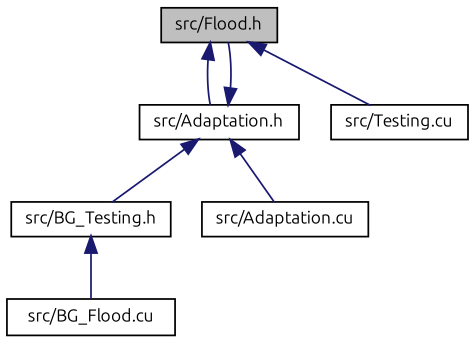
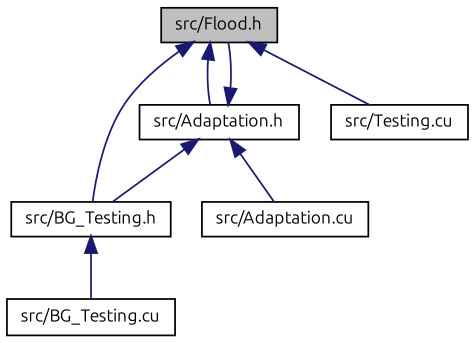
  digraph {
    fontname=Ubuntu
    node [color=black fillcolor=white fontname=Ubuntu fontsize=10 shape=record style=filled]
    edge [color=midnightblue dir=back fontname=Ubuntu fontsize=10 labelfontname=Helvetica labelfontsize=10 style=solid]
    n1 [fillcolor=grey75 fontcolor=black height=0.2 label="src/Flood.h" width=0.4]
    n2 [height=0.2 label="src/Adaptation.h" width=0.4]
    n3 [height=0.2 label="src/BG_Testing.h" width=0.4]
    n4 [height=0.2 label="src/Testing.cu" width=0.4]
    n5 [height=0.2 label="src/Adaptation.cu" width=0.4]
-   n6 [height=0.2 label="src/BG_Flood.cu" width=0.4]
+   n6 [height=0.2 label="src/BG_Testing.cu" width=0.4]
    n1 -> n2
+   n1 -> n3
    n1 -> n4
    n2 -> n1
    n2 -> n3
    n2 -> n5
    n3 -> n6
  }
